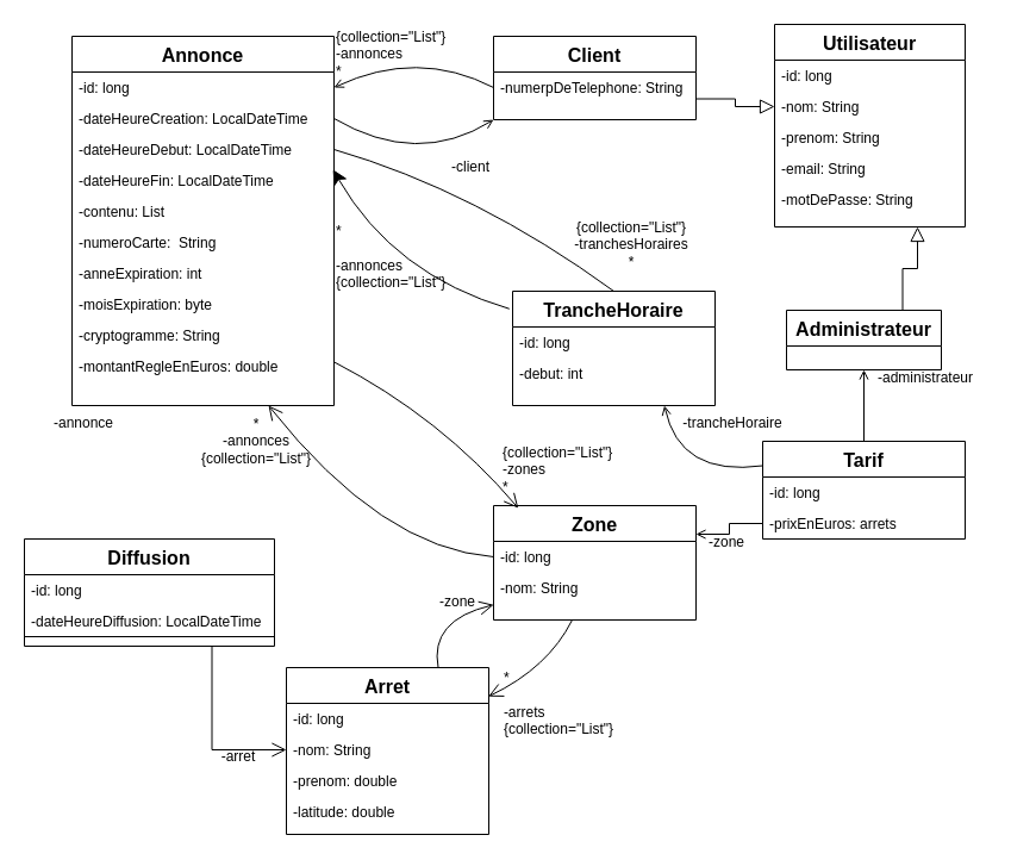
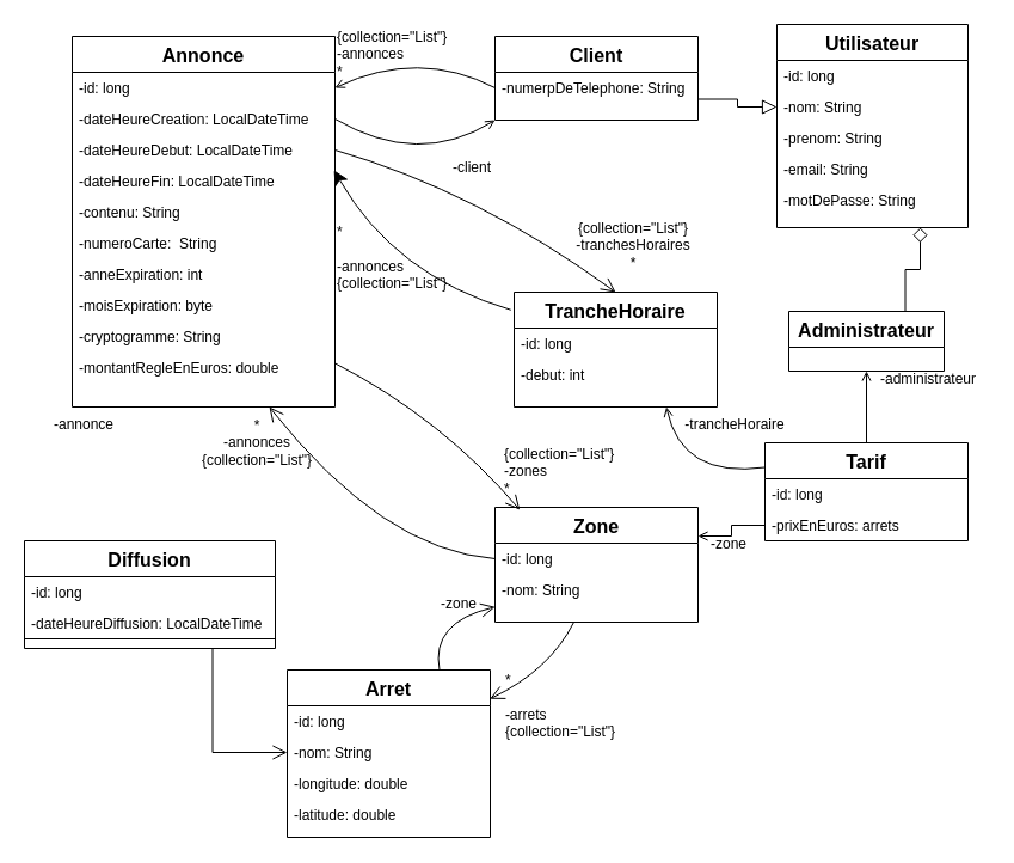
  <mxCell id="0" />
  <mxCell id="1" parent="0" />
  <mxCell id="2" value="Annonce" style="swimlane;fontStyle=1;align=center;verticalAlign=top;childLayout=stackLayout;horizontal=1;startSize=30;horizontalStack=0;resizeParent=1;resizeLast=0;collapsible=1;marginBottom=0;rounded=0;shadow=0;strokeWidth=1;fontSize=16;" parent="1" vertex="1"><mxGeometry x="60" y="30" width="220" height="310" as="geometry"><mxRectangle x="230" y="140" width="160" height="26" as="alternateBounds" /></mxGeometry></mxCell>
  <mxCell id="3" value="-id: long" style="text;align=left;verticalAlign=top;spacingLeft=4;spacingRight=4;overflow=hidden;rotatable=0;points=[[0,0.5],[1,0.5]];portConstraint=eastwest;" parent="2" vertex="1"><mxGeometry y="30" width="220" height="26" as="geometry" /></mxCell>
  <mxCell id="4" value="-dateHeureCreation: LocalDateTime" style="text;align=left;verticalAlign=top;spacingLeft=4;spacingRight=4;overflow=hidden;rotatable=0;points=[[0,0.5],[1,0.5]];portConstraint=eastwest;rounded=0;shadow=0;html=0;" parent="2" vertex="1"><mxGeometry y="56" width="220" height="26" as="geometry" /></mxCell>
  <mxCell id="5" value="-dateHeureDebut: LocalDateTime" style="text;align=left;verticalAlign=top;spacingLeft=4;spacingRight=4;overflow=hidden;rotatable=0;points=[[0,0.5],[1,0.5]];portConstraint=eastwest;rounded=0;shadow=0;html=0;" parent="2" vertex="1"><mxGeometry y="82" width="220" height="26" as="geometry" /></mxCell>
  <mxCell id="6" value="-dateHeureFin: LocalDateTime" style="text;align=left;verticalAlign=top;spacingLeft=4;spacingRight=4;overflow=hidden;rotatable=0;points=[[0,0.5],[1,0.5]];portConstraint=eastwest;" vertex="1" parent="2"><mxGeometry y="108" width="220" height="26" as="geometry" /></mxCell>
- <mxCell id="7" value="-contenu: List" style="text;align=left;verticalAlign=top;spacingLeft=4;spacingRight=4;overflow=hidden;rotatable=0;points=[[0,0.5],[1,0.5]];portConstraint=eastwest;" vertex="1" parent="2"><mxGeometry y="134" width="220" height="26" as="geometry" /></mxCell>
+ <mxCell id="7" value="-contenu: String" style="text;align=left;verticalAlign=top;spacingLeft=4;spacingRight=4;overflow=hidden;rotatable=0;points=[[0,0.5],[1,0.5]];portConstraint=eastwest;" vertex="1" parent="2"><mxGeometry y="134" width="220" height="26" as="geometry" /></mxCell>
  <mxCell id="8" value="-numeroCarte:  String" style="text;align=left;verticalAlign=top;spacingLeft=4;spacingRight=4;overflow=hidden;rotatable=0;points=[[0,0.5],[1,0.5]];portConstraint=eastwest;" vertex="1" parent="2"><mxGeometry y="160" width="220" height="26" as="geometry" /></mxCell>
  <mxCell id="9" value="-anneExpiration: int" style="text;align=left;verticalAlign=top;spacingLeft=4;spacingRight=4;overflow=hidden;rotatable=0;points=[[0,0.5],[1,0.5]];portConstraint=eastwest;" vertex="1" parent="2"><mxGeometry y="186" width="220" height="26" as="geometry" /></mxCell>
  <mxCell id="10" value="-moisExpiration: byte" style="text;align=left;verticalAlign=top;spacingLeft=4;spacingRight=4;overflow=hidden;rotatable=0;points=[[0,0.5],[1,0.5]];portConstraint=eastwest;" vertex="1" parent="2"><mxGeometry y="212" width="220" height="26" as="geometry" /></mxCell>
  <mxCell id="11" value="-cryptogramme: String" style="text;align=left;verticalAlign=top;spacingLeft=4;spacingRight=4;overflow=hidden;rotatable=0;points=[[0,0.5],[1,0.5]];portConstraint=eastwest;" vertex="1" parent="2"><mxGeometry y="238" width="220" height="26" as="geometry" /></mxCell>
  <mxCell id="12" value="-montantRegleEnEuros: double" style="text;align=left;verticalAlign=top;spacingLeft=4;spacingRight=4;overflow=hidden;rotatable=0;points=[[0,0.5],[1,0.5]];portConstraint=eastwest;" vertex="1" parent="2"><mxGeometry y="264" width="220" height="26" as="geometry" /></mxCell>
  <mxCell id="13" style="edgeStyle=orthogonalEdgeStyle;rounded=0;orthogonalLoop=1;jettySize=auto;html=1;exitX=1;exitY=0.75;exitDx=0;exitDy=0;entryX=0;entryY=0.5;entryDx=0;entryDy=0;endArrow=block;endFill=0;strokeWidth=1;endSize=10;" edge="1" parent="1" source="14" target="20"><mxGeometry relative="1" as="geometry" /></mxCell>
  <mxCell id="14" value="Client" style="swimlane;fontStyle=1;align=center;verticalAlign=top;childLayout=stackLayout;horizontal=1;startSize=30;horizontalStack=0;resizeParent=1;resizeLast=0;collapsible=1;marginBottom=0;rounded=0;shadow=0;strokeWidth=1;fontSize=16;" parent="1" vertex="1"><mxGeometry x="414" y="30" width="170" height="70" as="geometry"><mxRectangle x="130" y="380" width="160" height="26" as="alternateBounds" /></mxGeometry></mxCell>
  <mxCell id="15" value="-numerpDeTelephone: String" style="text;align=left;verticalAlign=top;spacingLeft=4;spacingRight=4;overflow=hidden;rotatable=0;points=[[0,0.5],[1,0.5]];portConstraint=eastwest;" parent="14" vertex="1"><mxGeometry y="30" width="170" height="26" as="geometry" /></mxCell>
- <mxCell id="16" style="edgeStyle=orthogonalEdgeStyle;rounded=0;orthogonalLoop=1;jettySize=auto;html=1;exitX=0.75;exitY=0;exitDx=0;exitDy=0;entryX=0.75;entryY=1;entryDx=0;entryDy=0;endArrow=block;endFill=0;endSize=10;" edge="1" parent="1" source="17" target="18"><mxGeometry relative="1" as="geometry" /></mxCell>
+ <mxCell id="16" style="edgeStyle=orthogonalEdgeStyle;rounded=0;orthogonalLoop=1;jettySize=auto;html=1;exitX=0.75;exitY=0;exitDx=0;exitDy=0;entryX=0.75;entryY=1;entryDx=0;entryDy=0;endArrow=diamond;endFill=0;endSize=10;" edge="1" parent="1" source="17" target="18"><mxGeometry relative="1" as="geometry" /></mxCell>
  <mxCell id="17" value="Administrateur" style="swimlane;fontStyle=1;align=center;verticalAlign=top;childLayout=stackLayout;horizontal=1;startSize=30;horizontalStack=0;resizeParent=1;resizeLast=0;collapsible=1;marginBottom=0;rounded=0;shadow=0;strokeWidth=1;fontSize=16;" parent="1" vertex="1"><mxGeometry x="660" y="260" width="130" height="50" as="geometry"><mxRectangle x="340" y="380" width="170" height="26" as="alternateBounds" /></mxGeometry></mxCell>
  <mxCell id="18" value="Utilisateur" style="swimlane;fontStyle=1;align=center;verticalAlign=top;childLayout=stackLayout;horizontal=1;startSize=30;horizontalStack=0;resizeParent=1;resizeLast=0;collapsible=1;marginBottom=0;rounded=0;shadow=0;strokeWidth=1;fontSize=16;" parent="1" vertex="1"><mxGeometry x="650" y="20" width="160" height="170" as="geometry"><mxRectangle x="550" y="140" width="160" height="26" as="alternateBounds" /></mxGeometry></mxCell>
  <mxCell id="19" value="-id: long" style="text;align=left;verticalAlign=top;spacingLeft=4;spacingRight=4;overflow=hidden;rotatable=0;points=[[0,0.5],[1,0.5]];portConstraint=eastwest;" parent="18" vertex="1"><mxGeometry y="30" width="160" height="26" as="geometry" /></mxCell>
  <mxCell id="20" value="-nom: String" style="text;align=left;verticalAlign=top;spacingLeft=4;spacingRight=4;overflow=hidden;rotatable=0;points=[[0,0.5],[1,0.5]];portConstraint=eastwest;rounded=0;shadow=0;html=0;" parent="18" vertex="1"><mxGeometry y="56" width="160" height="26" as="geometry" /></mxCell>
  <mxCell id="21" value="-prenom: String" style="text;align=left;verticalAlign=top;spacingLeft=4;spacingRight=4;overflow=hidden;rotatable=0;points=[[0,0.5],[1,0.5]];portConstraint=eastwest;rounded=0;shadow=0;html=0;" parent="18" vertex="1"><mxGeometry y="82" width="160" height="26" as="geometry" /></mxCell>
  <mxCell id="22" value="-email: String" style="text;align=left;verticalAlign=top;spacingLeft=4;spacingRight=4;overflow=hidden;rotatable=0;points=[[0,0.5],[1,0.5]];portConstraint=eastwest;rounded=0;shadow=0;html=0;" parent="18" vertex="1"><mxGeometry y="108" width="160" height="26" as="geometry" /></mxCell>
  <mxCell id="23" value="-motDePasse: String" style="text;align=left;verticalAlign=top;spacingLeft=4;spacingRight=4;overflow=hidden;rotatable=0;points=[[0,0.5],[1,0.5]];portConstraint=eastwest;rounded=0;shadow=0;html=0;" parent="18" vertex="1"><mxGeometry y="134" width="160" height="26" as="geometry" /></mxCell>
  <mxCell id="24" value="TrancheHoraire" style="swimlane;fontStyle=1;align=center;verticalAlign=top;childLayout=stackLayout;horizontal=1;startSize=30;horizontalStack=0;resizeParent=1;resizeLast=0;collapsible=1;marginBottom=0;rounded=0;shadow=0;strokeWidth=1;fontSize=16;" vertex="1" parent="1"><mxGeometry x="430" y="244" width="170" height="96" as="geometry"><mxRectangle x="130" y="380" width="160" height="26" as="alternateBounds" /></mxGeometry></mxCell>
  <mxCell id="25" value="-id: long" style="text;align=left;verticalAlign=top;spacingLeft=4;spacingRight=4;overflow=hidden;rotatable=0;points=[[0,0.5],[1,0.5]];portConstraint=eastwest;" vertex="1" parent="24"><mxGeometry y="30" width="170" height="26" as="geometry" /></mxCell>
  <mxCell id="26" value="-debut: int" style="text;align=left;verticalAlign=top;spacingLeft=4;spacingRight=4;overflow=hidden;rotatable=0;points=[[0,0.5],[1,0.5]];portConstraint=eastwest;" vertex="1" parent="24"><mxGeometry y="56" width="170" height="26" as="geometry" /></mxCell>
  <mxCell id="27" style="edgeStyle=orthogonalEdgeStyle;rounded=0;orthogonalLoop=1;jettySize=auto;html=1;exitX=0.5;exitY=0;exitDx=0;exitDy=0;entryX=0.5;entryY=1;entryDx=0;entryDy=0;endArrow=open;endFill=0;" edge="1" parent="1" source="28" target="17"><mxGeometry relative="1" as="geometry" /></mxCell>
  <mxCell id="28" value="Tarif" style="swimlane;fontStyle=1;align=center;verticalAlign=top;childLayout=stackLayout;horizontal=1;startSize=30;horizontalStack=0;resizeParent=1;resizeLast=0;collapsible=1;marginBottom=0;rounded=0;shadow=0;strokeWidth=1;fontSize=16;" vertex="1" parent="1"><mxGeometry x="640" y="370" width="170" height="82" as="geometry"><mxRectangle x="130" y="380" width="160" height="26" as="alternateBounds" /></mxGeometry></mxCell>
  <mxCell id="29" value="-id: long" style="text;align=left;verticalAlign=top;spacingLeft=4;spacingRight=4;overflow=hidden;rotatable=0;points=[[0,0.5],[1,0.5]];portConstraint=eastwest;" vertex="1" parent="28"><mxGeometry y="30" width="170" height="26" as="geometry" /></mxCell>
  <mxCell id="30" value="-prixEnEuros: arrets" style="text;align=left;verticalAlign=top;spacingLeft=4;spacingRight=4;overflow=hidden;rotatable=0;points=[[0,0.5],[1,0.5]];portConstraint=eastwest;" vertex="1" parent="28"><mxGeometry y="56" width="170" height="26" as="geometry" /></mxCell>
  <mxCell id="31" value="Zone" style="swimlane;fontStyle=1;align=center;verticalAlign=top;childLayout=stackLayout;horizontal=1;startSize=30;horizontalStack=0;resizeParent=1;resizeLast=0;collapsible=1;marginBottom=0;rounded=0;shadow=0;strokeWidth=1;fontSize=16;" vertex="1" parent="1"><mxGeometry x="414" y="424" width="170" height="96" as="geometry"><mxRectangle x="130" y="380" width="160" height="26" as="alternateBounds" /></mxGeometry></mxCell>
  <mxCell id="32" value="-id: long" style="text;align=left;verticalAlign=top;spacingLeft=4;spacingRight=4;overflow=hidden;rotatable=0;points=[[0,0.5],[1,0.5]];portConstraint=eastwest;" vertex="1" parent="31"><mxGeometry y="30" width="170" height="26" as="geometry" /></mxCell>
  <mxCell id="33" value="-nom: String" style="text;align=left;verticalAlign=top;spacingLeft=4;spacingRight=4;overflow=hidden;rotatable=0;points=[[0,0.5],[1,0.5]];portConstraint=eastwest;" vertex="1" parent="31"><mxGeometry y="56" width="170" height="26" as="geometry" /></mxCell>
  <mxCell id="34" value="Arret" style="swimlane;fontStyle=1;align=center;verticalAlign=top;childLayout=stackLayout;horizontal=1;startSize=30;horizontalStack=0;resizeParent=1;resizeLast=0;collapsible=1;marginBottom=0;rounded=0;shadow=0;strokeWidth=1;fontSize=16;" vertex="1" parent="1"><mxGeometry x="240" y="560" width="170" height="140" as="geometry"><mxRectangle x="130" y="380" width="160" height="26" as="alternateBounds" /></mxGeometry></mxCell>
  <mxCell id="35" value="-id: long" style="text;align=left;verticalAlign=top;spacingLeft=4;spacingRight=4;overflow=hidden;rotatable=0;points=[[0,0.5],[1,0.5]];portConstraint=eastwest;" vertex="1" parent="34"><mxGeometry y="30" width="170" height="26" as="geometry" /></mxCell>
  <mxCell id="36" value="-nom: String" style="text;align=left;verticalAlign=top;spacingLeft=4;spacingRight=4;overflow=hidden;rotatable=0;points=[[0,0.5],[1,0.5]];portConstraint=eastwest;" vertex="1" parent="34"><mxGeometry y="56" width="170" height="26" as="geometry" /></mxCell>
- <mxCell id="37" value="-prenom: double" style="text;align=left;verticalAlign=top;spacingLeft=4;spacingRight=4;overflow=hidden;rotatable=0;points=[[0,0.5],[1,0.5]];portConstraint=eastwest;" vertex="1" parent="34"><mxGeometry y="82" width="170" height="26" as="geometry" /></mxCell>
+ <mxCell id="37" value="-longitude: double" style="text;align=left;verticalAlign=top;spacingLeft=4;spacingRight=4;overflow=hidden;rotatable=0;points=[[0,0.5],[1,0.5]];portConstraint=eastwest;" vertex="1" parent="34"><mxGeometry y="82" width="170" height="26" as="geometry" /></mxCell>
  <mxCell id="38" value="-latitude: double" style="text;align=left;verticalAlign=top;spacingLeft=4;spacingRight=4;overflow=hidden;rotatable=0;points=[[0,0.5],[1,0.5]];portConstraint=eastwest;" vertex="1" parent="34"><mxGeometry y="108" width="170" height="26" as="geometry" /></mxCell>
  <mxCell id="39" style="edgeStyle=orthogonalEdgeStyle;rounded=0;orthogonalLoop=1;jettySize=auto;html=1;exitX=0.75;exitY=1;exitDx=0;exitDy=0;entryX=0;entryY=0.5;entryDx=0;entryDy=0;endArrow=open;endFill=0;endSize=10;strokeWidth=1;" edge="1" parent="1" source="40" target="36"><mxGeometry relative="1" as="geometry" /></mxCell>
  <mxCell id="40" value="Diffusion" style="swimlane;fontStyle=1;align=center;verticalAlign=top;childLayout=stackLayout;horizontal=1;startSize=30;horizontalStack=0;resizeParent=1;resizeLast=0;collapsible=1;marginBottom=0;rounded=0;shadow=0;strokeWidth=1;fontSize=16;" vertex="1" parent="1"><mxGeometry x="20" y="452" width="210" height="90" as="geometry"><mxRectangle x="130" y="380" width="160" height="26" as="alternateBounds" /></mxGeometry></mxCell>
  <mxCell id="41" value="-id: long" style="text;align=left;verticalAlign=top;spacingLeft=4;spacingRight=4;overflow=hidden;rotatable=0;points=[[0,0.5],[1,0.5]];portConstraint=eastwest;" vertex="1" parent="40"><mxGeometry y="30" width="210" height="26" as="geometry" /></mxCell>
  <mxCell id="42" value="-dateHeureDiffusion: LocalDateTime" style="text;align=left;verticalAlign=top;spacingLeft=4;spacingRight=4;overflow=hidden;rotatable=0;points=[[0,0.5],[1,0.5]];portConstraint=eastwest;" vertex="1" parent="40"><mxGeometry y="56" width="210" height="26" as="geometry" /></mxCell>
  <mxCell id="43" value="" style="endArrow=none;html=1;rounded=0;" edge="1" parent="40"><mxGeometry width="50" height="50" relative="1" as="geometry"><mxPoint y="82" as="sourcePoint" /><mxPoint x="210" y="82" as="targetPoint" /></mxGeometry></mxCell>
  <mxCell id="44" style="edgeStyle=orthogonalEdgeStyle;rounded=0;orthogonalLoop=1;jettySize=auto;html=1;exitX=0;exitY=0.5;exitDx=0;exitDy=0;entryX=1;entryY=0.25;entryDx=0;entryDy=0;endArrow=open;endFill=0;" edge="1" parent="1" source="30" target="31"><mxGeometry relative="1" as="geometry" /></mxCell>
  <mxCell id="45" value="" style="curved=1;endArrow=open;html=1;rounded=0;exitX=0;exitY=0.25;exitDx=0;exitDy=0;entryX=0.75;entryY=1;entryDx=0;entryDy=0;endFill=0;" edge="1" parent="1" source="28" target="24"><mxGeometry width="50" height="50" relative="1" as="geometry"><mxPoint x="390" y="390" as="sourcePoint" /><mxPoint x="460" y="350" as="targetPoint" /><Array as="points"><mxPoint x="570" y="400" /></Array></mxGeometry></mxCell>
  <mxCell id="46" value="" style="curved=1;endArrow=open;html=1;rounded=0;entryX=0;entryY=1;entryDx=0;entryDy=0;exitX=1;exitY=0.5;exitDx=0;exitDy=0;endFill=0;" edge="1" parent="1" source="4" target="14"><mxGeometry width="50" height="50" relative="1" as="geometry"><mxPoint x="390" y="180" as="sourcePoint" /><mxPoint x="320" y="130" as="targetPoint" /><Array as="points"><mxPoint x="350" y="140" /></Array></mxGeometry></mxCell>
  <mxCell id="47" value="" style="curved=1;endArrow=open;html=1;rounded=0;exitX=0;exitY=0.5;exitDx=0;exitDy=0;entryX=1;entryY=0.5;entryDx=0;entryDy=0;endFill=0;" edge="1" parent="1" source="15" target="3"><mxGeometry width="50" height="50" relative="1" as="geometry"><mxPoint x="310" y="80" as="sourcePoint" /><mxPoint x="360" y="30" as="targetPoint" /><Array as="points"><mxPoint x="350" y="40" /></Array></mxGeometry></mxCell>
  <mxCell id="48" value="-client" style="text;html=1;strokeColor=none;fillColor=none;align=center;verticalAlign=middle;whiteSpace=wrap;rounded=0;" vertex="1" parent="1"><mxGeometry x="365" y="125" width="60" height="30" as="geometry" /></mxCell>
  <mxCell id="49" value="{collection=&quot;List&quot;}&lt;br&gt;-annonces&lt;br&gt;*" style="text;html=1;strokeColor=none;fillColor=none;align=left;verticalAlign=middle;whiteSpace=wrap;rounded=0;" vertex="1" parent="1"><mxGeometry x="280" y="30" width="60" height="30" as="geometry" /></mxCell>
  <mxCell id="50" value="-trancheHoraire" style="text;html=1;strokeColor=none;fillColor=none;align=center;verticalAlign=middle;whiteSpace=wrap;rounded=0;" vertex="1" parent="1"><mxGeometry x="570" y="340" width="90" height="30" as="geometry" /></mxCell>
  <mxCell id="51" value="-zone" style="text;html=1;strokeColor=none;fillColor=none;align=center;verticalAlign=middle;whiteSpace=wrap;rounded=0;" vertex="1" parent="1"><mxGeometry x="580" y="440" width="60" height="30" as="geometry" /></mxCell>
- <mxCell id="52" value="" style="curved=1;endArrow=none;html=1;rounded=0;endSize=10;strokeWidth=1;exitX=1;exitY=0.5;exitDx=0;exitDy=0;entryX=0.5;entryY=0;entryDx=0;entryDy=0;endFill=0;" edge="1" parent="1" source="5" target="24"><mxGeometry width="50" height="50" relative="1" as="geometry"><mxPoint x="310" y="190" as="sourcePoint" /><mxPoint x="360" y="140" as="targetPoint" /><Array as="points"><mxPoint x="400" y="160" /></Array></mxGeometry></mxCell>
+ <mxCell id="52" value="" style="curved=1;endArrow=open;html=1;rounded=0;endSize=10;strokeWidth=1;exitX=1;exitY=0.5;exitDx=0;exitDy=0;entryX=0.5;entryY=0;entryDx=0;entryDy=0;endFill=0;" edge="1" parent="1" source="5" target="24"><mxGeometry width="50" height="50" relative="1" as="geometry"><mxPoint x="310" y="190" as="sourcePoint" /><mxPoint x="360" y="140" as="targetPoint" /><Array as="points"><mxPoint x="400" y="160" /></Array></mxGeometry></mxCell>
  <mxCell id="53" value="{collection=&quot;List&quot;}&lt;br&gt;-tranchesHoraires&lt;br&gt;*" style="text;html=1;strokeColor=none;fillColor=none;align=center;verticalAlign=middle;whiteSpace=wrap;rounded=0;" vertex="1" parent="1"><mxGeometry x="480" y="190" width="100" height="30" as="geometry" /></mxCell>
  <mxCell id="54" value="" style="curved=1;endArrow=open;html=1;rounded=0;endSize=10;strokeWidth=1;entryX=0.001;entryY=1.049;entryDx=0;entryDy=0;exitX=0.75;exitY=0;exitDx=0;exitDy=0;endFill=0;entryPerimeter=0;" edge="1" parent="1" source="34" target="33"><mxGeometry width="50" height="50" relative="1" as="geometry"><mxPoint x="370" y="590" as="sourcePoint" /><mxPoint x="420" y="540" as="targetPoint" /><Array as="points"><mxPoint x="360" y="520" /></Array></mxGeometry></mxCell>
  <mxCell id="55" value="" style="curved=1;endArrow=open;html=1;rounded=0;endSize=10;strokeWidth=1;entryX=0.998;entryY=0.173;entryDx=0;entryDy=0;endFill=0;entryPerimeter=0;" edge="1" parent="1" target="34"><mxGeometry width="50" height="50" relative="1" as="geometry"><mxPoint x="480" y="520" as="sourcePoint" /><mxPoint x="440" y="530" as="targetPoint" /><Array as="points"><mxPoint x="460" y="560" /></Array></mxGeometry></mxCell>
  <mxCell id="56" value="-zone" style="text;html=1;strokeColor=none;fillColor=none;align=center;verticalAlign=middle;whiteSpace=wrap;rounded=0;" vertex="1" parent="1"><mxGeometry x="354" y="490" width="60" height="30" as="geometry" /></mxCell>
  <mxCell id="57" value="&lt;div style=&quot;text-align: left;&quot;&gt;&lt;span style=&quot;background-color: initial;&quot;&gt;*&lt;/span&gt;&lt;/div&gt;&lt;div style=&quot;text-align: left;&quot;&gt;&lt;span style=&quot;background-color: initial;&quot;&gt;&lt;br&gt;-arrets&lt;/span&gt;&lt;/div&gt;{collection=&quot;List&quot;}" style="text;html=1;strokeColor=none;fillColor=none;align=center;verticalAlign=middle;whiteSpace=wrap;rounded=0;" vertex="1" parent="1"><mxGeometry x="414" y="570" width="110" height="40" as="geometry" /></mxCell>
  <mxCell id="58" value="-annonce" style="text;html=1;strokeColor=none;fillColor=none;align=center;verticalAlign=middle;whiteSpace=wrap;rounded=0;" vertex="1" parent="1"><mxGeometry x="40" y="340" width="60" height="30" as="geometry" /></mxCell>
- <mxCell id="59" value="-arret" style="text;html=1;strokeColor=none;fillColor=none;align=center;verticalAlign=middle;whiteSpace=wrap;rounded=0;" vertex="1" parent="1"><mxGeometry x="170" y="620" width="60" height="30" as="geometry" /></mxCell>
  <mxCell id="60" value="" style="curved=1;endArrow=open;html=1;rounded=0;endSize=10;strokeWidth=1;entryX=0.122;entryY=0.022;entryDx=0;entryDy=0;entryPerimeter=0;exitX=1;exitY=0.361;exitDx=0;exitDy=0;exitPerimeter=0;endFill=0;" edge="1" parent="1" source="12" target="31"><mxGeometry width="50" height="50" relative="1" as="geometry"><mxPoint x="310" y="370" as="sourcePoint" /><mxPoint x="360" y="320" as="targetPoint" /><Array as="points"><mxPoint x="370" y="350" /></Array></mxGeometry></mxCell>
  <mxCell id="61" value="" style="curved=1;endArrow=open;html=1;rounded=0;endSize=10;strokeWidth=1;exitX=0;exitY=0.5;exitDx=0;exitDy=0;entryX=0.75;entryY=1;entryDx=0;entryDy=0;endFill=0;" edge="1" parent="1" source="32" target="2"><mxGeometry width="50" height="50" relative="1" as="geometry"><mxPoint x="290" y="430" as="sourcePoint" /><mxPoint x="340" y="380" as="targetPoint" /><Array as="points"><mxPoint x="320" y="460" /></Array></mxGeometry></mxCell>
  <mxCell id="62" value="*&lt;br&gt;-annonces&lt;br&gt;{collection=&quot;List&quot;}" style="text;html=1;strokeColor=none;fillColor=none;align=center;verticalAlign=middle;whiteSpace=wrap;rounded=0;" vertex="1" parent="1"><mxGeometry x="160" y="340" width="110" height="60" as="geometry" /></mxCell>
  <mxCell id="63" value="{collection=&quot;List&quot;}&lt;br&gt;-zones&lt;br&gt;*" style="text;html=1;strokeColor=none;fillColor=none;align=left;verticalAlign=middle;whiteSpace=wrap;rounded=0;" vertex="1" parent="1"><mxGeometry x="420" y="364" width="110" height="60" as="geometry" /></mxCell>
  <mxCell id="64" value="*&lt;br&gt;&lt;br&gt;-annonces&lt;br&gt;{collection=&quot;List&quot;}" style="text;html=1;strokeColor=none;fillColor=none;align=left;verticalAlign=middle;whiteSpace=wrap;rounded=0;" vertex="1" parent="1"><mxGeometry x="280" y="200" width="100" height="30" as="geometry" /></mxCell>
  <mxCell id="65" value="" style="curved=1;endArrow=classic;html=1;rounded=0;fontSize=16;endSize=10;strokeWidth=1;exitX=-0.016;exitY=0.154;exitDx=0;exitDy=0;exitPerimeter=0;entryX=0.996;entryY=0.147;entryDx=0;entryDy=0;entryPerimeter=0;" edge="1" parent="1" source="24" target="6"><mxGeometry width="50" height="50" relative="1" as="geometry"><mxPoint x="340" y="250" as="sourcePoint" /><mxPoint x="390" y="200" as="targetPoint" /><Array as="points"><mxPoint x="330" y="230" /></Array></mxGeometry></mxCell>
  <mxCell id="66" value="&lt;font style=&quot;font-size: 12px;&quot;&gt;-administrateur&lt;/font&gt;" style="text;html=1;strokeColor=none;fillColor=none;align=center;verticalAlign=middle;whiteSpace=wrap;rounded=0;fontSize=16;" vertex="1" parent="1"><mxGeometry x="727" y="300" width="100" height="30" as="geometry" /></mxCell>
